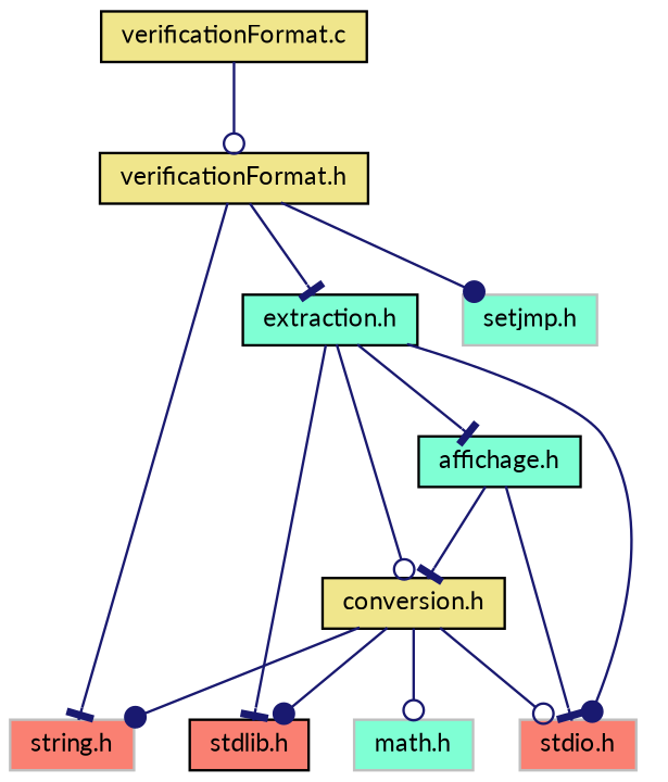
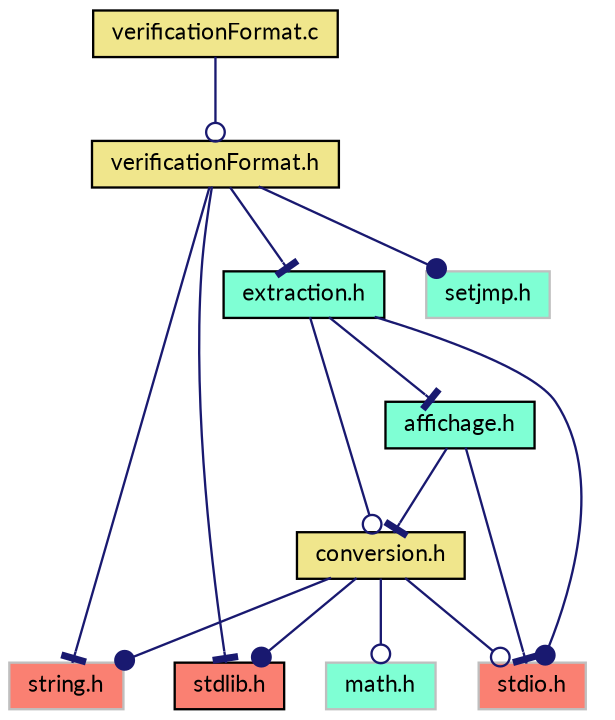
  digraph {
    fontname=Lato
    node [color=black fillcolor=aquamarine fontname=Lato fontsize=10 shape=record style=filled]
    edge [arrowhead=tee color=midnightblue fontname=Lato fontsize=10 labelfontname=Helvetica labelfontsize=10 style=solid]
    n1 [fillcolor=khaki fontcolor=black height=0.2 label="verificationFormat.c" width=0.4]
    n2 [fillcolor=khaki height=0.2 label="verificationFormat.h" width=0.4]
    n3 [color=grey75 fillcolor=salmon height=0.2 label="string.h" width=0.4]
    n4 [color=grey75 height=0.2 label="setjmp.h" width=0.4]
    n5 [height=0.2 label="extraction.h" width=0.4]
    n6 [fillcolor=salmon height=0.2 label="stdlib.h" width=0.4]
    n7 [color=grey75 fillcolor=salmon height=0.2 label="stdio.h" width=0.4]
    n8 [fillcolor=khaki height=0.2 label="conversion.h" width=0.4]
    n9 [height=0.2 label="affichage.h" width=0.4]
    n10 [color=grey75 height=0.2 label="math.h" width=0.4]
    n1 -> n2 [arrowhead=odot]
    n2 -> n3
    n2 -> n4 [arrowhead=dot]
    n2 -> n5
-   n5 -> n6
+   n2 -> n6
    n5 -> n7 [arrowhead=dot]
    n5 -> n8 [arrowhead=odot]
    n5 -> n9
    n8 -> n3 [arrowhead=dot]
    n8 -> n6 [arrowhead=dot]
    n8 -> n7 [arrowhead=odot]
    n8 -> n10 [arrowhead=odot]
    n9 -> n7
    n9 -> n8
  }
